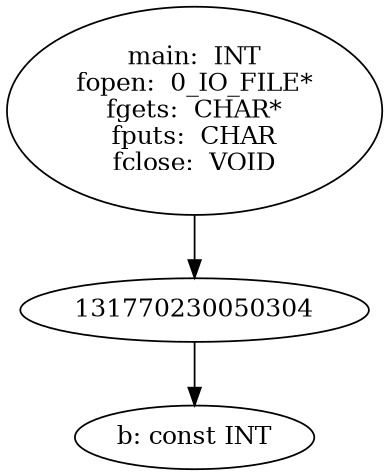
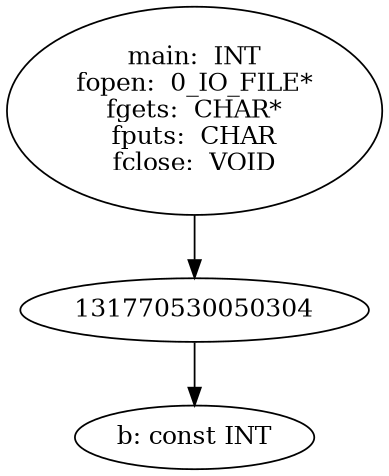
  digraph {
    n1 [label="main:  INT\nfopen:  0_IO_FILE*\nfgets:  CHAR*\nfputs:  CHAR\nfclose:  VOID"]
-   131770530050304 [label=131770230050304]
+   131770530050304
    n3 [label="b: const INT"]
    n1 -> 131770530050304
    131770530050304 -> n3
  }
